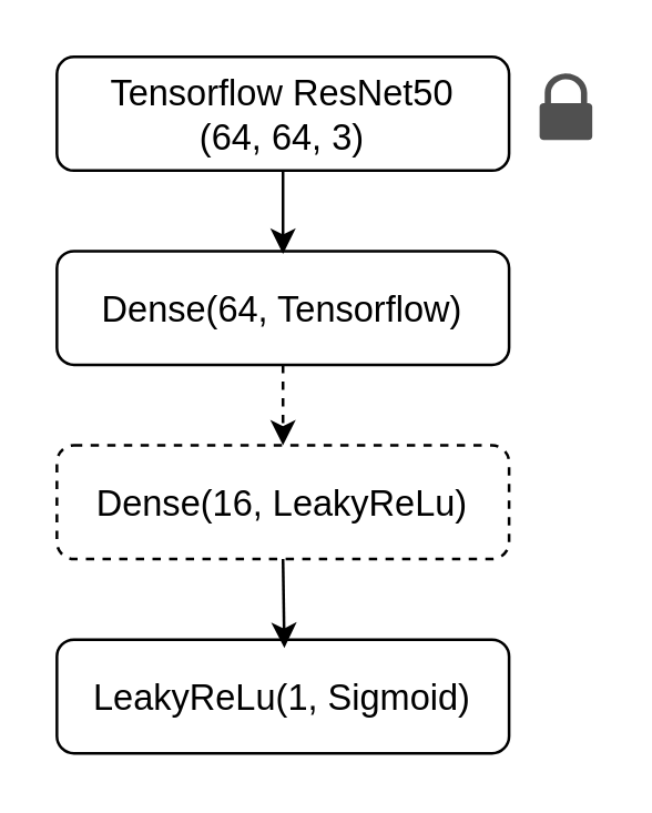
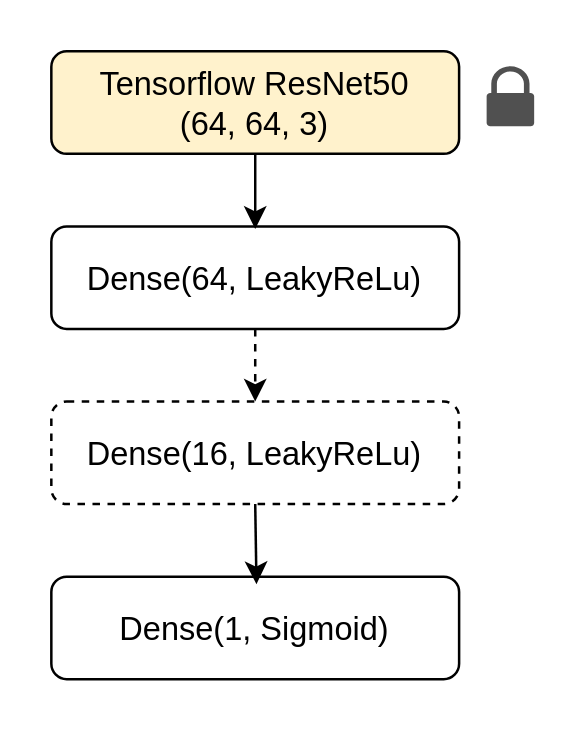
  <mxCell id="0" />
  <mxCell id="1" parent="0" />
- <mxCell id="2" value="&lt;font style=&quot;font-size: 13px&quot;&gt;Tensorflow ResNet50&lt;br&gt;(64, 64, 3)&lt;/font&gt;" style="rounded=1;whiteSpace=wrap;html=1;align=center;fontSize=13;" parent="1" vertex="1"><mxGeometry x="20" y="20" width="163" height="41" as="geometry" /></mxCell>
- <mxCell id="3" value="&lt;font style=&quot;font-size: 13px&quot;&gt;Dense(64, Tensorflow)&lt;/font&gt;" style="rounded=1;whiteSpace=wrap;html=1;" parent="1" vertex="1"><mxGeometry x="20" y="90" width="163" height="41" as="geometry" /></mxCell>
+ <mxCell id="2" value="&lt;font style=&quot;font-size: 13px&quot;&gt;Tensorflow ResNet50&lt;br&gt;(64, 64, 3)&lt;/font&gt;" style="rounded=1;whiteSpace=wrap;html=1;align=center;fontSize=13;fillColor=#fff2cc;" parent="1" vertex="1"><mxGeometry x="20" y="20" width="163" height="41" as="geometry" /></mxCell>
+ <mxCell id="3" value="&lt;font style=&quot;font-size: 13px&quot;&gt;Dense(64, LeakyReLu)&lt;/font&gt;" style="rounded=1;whiteSpace=wrap;html=1;" parent="1" vertex="1"><mxGeometry x="20" y="90" width="163" height="41" as="geometry" /></mxCell>
  <mxCell id="4" value="&lt;font style=&quot;font-size: 13px&quot;&gt;Dense(16, LeakyReLu)&lt;/font&gt;" style="rounded=1;whiteSpace=wrap;html=1;dashed=1;" parent="1" vertex="1"><mxGeometry x="20" y="160" width="163" height="41" as="geometry" /></mxCell>
- <mxCell id="5" value="&lt;font style=&quot;font-size: 13px&quot;&gt;LeakyReLu(1, Sigmoid)&lt;/font&gt;" style="rounded=1;whiteSpace=wrap;html=1;" parent="1" vertex="1"><mxGeometry x="20" y="230" width="163" height="41" as="geometry" /></mxCell>
+ <mxCell id="5" value="&lt;font style=&quot;font-size: 13px&quot;&gt;Dense(1, Sigmoid)&lt;/font&gt;" style="rounded=1;whiteSpace=wrap;html=1;" parent="1" vertex="1"><mxGeometry x="20" y="230" width="163" height="41" as="geometry" /></mxCell>
  <mxCell id="6" value="" style="endArrow=classic;html=1;exitX=0.5;exitY=1;exitDx=0;exitDy=0;entryX=0.5;entryY=0;entryDx=0;entryDy=0;" parent="1" source="2" edge="1"><mxGeometry width="50" height="50" relative="1" as="geometry"><mxPoint x="68" y="235" as="sourcePoint" /><mxPoint x="101.5" y="91" as="targetPoint" /></mxGeometry></mxCell>
  <mxCell id="7" value="" style="endArrow=classic;html=1;exitX=0.5;exitY=1;exitDx=0;exitDy=0;" parent="1" source="4" edge="1"><mxGeometry width="50" height="50" relative="1" as="geometry"><mxPoint x="-92" y="341" as="sourcePoint" /><mxPoint x="102" y="233" as="targetPoint" /></mxGeometry></mxCell>
  <mxCell id="8" value="" style="endArrow=classic;html=1;exitX=0.5;exitY=1;exitDx=0;exitDy=0;dashed=1;" parent="1" source="3" target="4" edge="1"><mxGeometry width="50" height="50" relative="1" as="geometry"><mxPoint x="-157" y="164" as="sourcePoint" /><mxPoint x="-107" y="114" as="targetPoint" /></mxGeometry></mxCell>
  <mxCell id="9" value="" style="pointerEvents=1;shadow=0;dashed=0;html=1;strokeColor=none;fillColor=#505050;labelPosition=center;verticalLabelPosition=bottom;verticalAlign=top;outlineConnect=0;align=center;shape=mxgraph.office.security.lock_protected;" vertex="1" parent="1"><mxGeometry x="194" y="26" width="19" height="24" as="geometry" /></mxCell>
